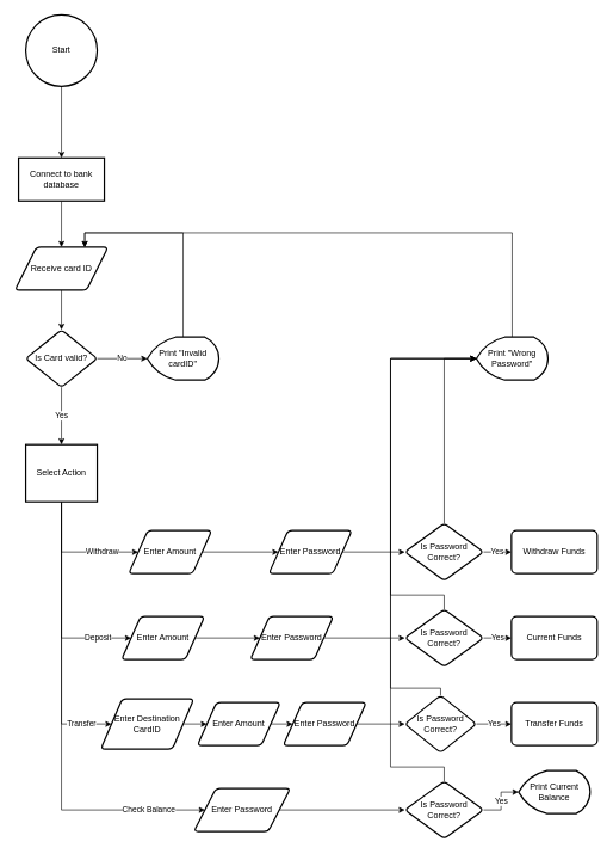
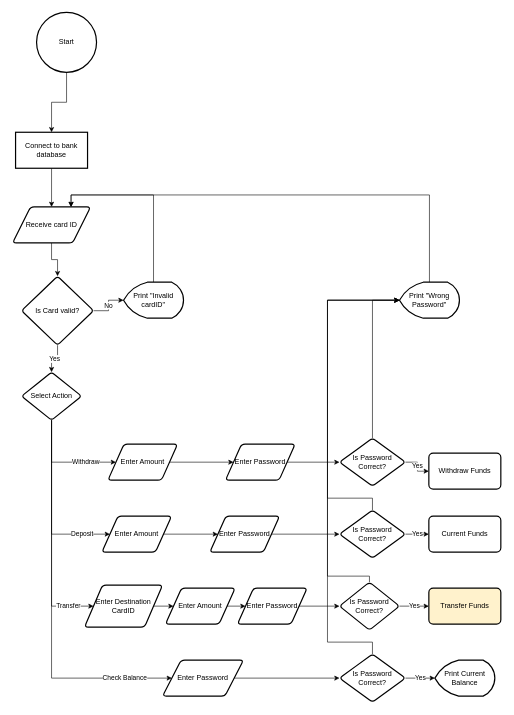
  <mxCell id="0" />
  <mxCell id="1" parent="0" />
  <mxCell id="2" value="" style="edgeStyle=orthogonalEdgeStyle;rounded=0;orthogonalLoop=1;jettySize=auto;html=1;" edge="1" parent="1" source="3" target="5"><mxGeometry relative="1" as="geometry" /></mxCell>
- <mxCell id="3" value="Start" style="strokeWidth=2;html=1;shape=mxgraph.flowchart.start_2;whiteSpace=wrap;" vertex="1" parent="1"><mxGeometry x="35" y="20" width="100" height="100" as="geometry" /></mxCell>
+ <mxCell id="3" value="Start" style="strokeWidth=2;html=1;shape=mxgraph.flowchart.start_2;whiteSpace=wrap;" vertex="1" parent="1"><mxGeometry x="60" y="20" width="100" height="100" as="geometry" /></mxCell>
  <mxCell id="4" style="edgeStyle=orthogonalEdgeStyle;rounded=0;orthogonalLoop=1;jettySize=auto;html=1;exitX=0.5;exitY=1;exitDx=0;exitDy=0;entryX=0.5;entryY=0;entryDx=0;entryDy=0;" edge="1" parent="1" source="5" target="12"><mxGeometry relative="1" as="geometry" /></mxCell>
  <mxCell id="5" value="Connect to bank database " style="whiteSpace=wrap;html=1;strokeWidth=2;" vertex="1" parent="1"><mxGeometry x="25" y="220" width="120" height="60" as="geometry" /></mxCell>
  <mxCell id="6" value="Yes" style="edgeStyle=orthogonalEdgeStyle;rounded=0;orthogonalLoop=1;jettySize=auto;html=1;" edge="1" parent="1" source="7" target="17"><mxGeometry relative="1" as="geometry" /></mxCell>
- <mxCell id="7" value="Is Card valid?" style="rhombus;whiteSpace=wrap;html=1;strokeWidth=2;rounded=1;arcSize=11;" vertex="1" parent="1"><mxGeometry x="35" y="460" width="100" height="80" as="geometry" /></mxCell>
+ <mxCell id="7" value="Is Card valid?" style="rhombus;whiteSpace=wrap;html=1;strokeWidth=2;rounded=1;arcSize=11;" vertex="1" parent="1"><mxGeometry x="35" y="460" width="120" height="115" as="geometry" /></mxCell>
  <mxCell id="8" style="edgeStyle=orthogonalEdgeStyle;rounded=0;orthogonalLoop=1;jettySize=auto;html=1;exitX=0.5;exitY=0;exitDx=0;exitDy=0;exitPerimeter=0;entryX=0.75;entryY=0;entryDx=0;entryDy=0;" edge="1" parent="1" source="9" target="12"><mxGeometry relative="1" as="geometry" /></mxCell>
  <mxCell id="9" value="Print &quot;Invalid cardID&quot;" style="strokeWidth=2;html=1;shape=mxgraph.flowchart.display;whiteSpace=wrap;" vertex="1" parent="1"><mxGeometry x="205" y="470" width="100" height="60" as="geometry" /></mxCell>
  <mxCell id="10" value="No" style="edgeStyle=orthogonalEdgeStyle;rounded=0;orthogonalLoop=1;jettySize=auto;html=1;exitX=1;exitY=0.5;exitDx=0;exitDy=0;entryX=0;entryY=0.5;entryDx=0;entryDy=0;entryPerimeter=0;" edge="1" parent="1" source="7" target="9"><mxGeometry relative="1" as="geometry" /></mxCell>
  <mxCell id="11" style="edgeStyle=orthogonalEdgeStyle;rounded=0;orthogonalLoop=1;jettySize=auto;html=1;exitX=0.5;exitY=1;exitDx=0;exitDy=0;entryX=0.5;entryY=0;entryDx=0;entryDy=0;" edge="1" parent="1" source="12" target="7"><mxGeometry relative="1" as="geometry" /></mxCell>
  <mxCell id="12" value="&lt;span class=&quot;yKMVIe&quot; aria-level=&quot;1&quot; role=&quot;heading&quot;&gt;Receive card ID&lt;br&gt;&lt;/span&gt;" style="shape=parallelogram;html=1;strokeWidth=2;perimeter=parallelogramPerimeter;whiteSpace=wrap;rounded=1;arcSize=12;size=0.23;" vertex="1" parent="1"><mxGeometry x="20" y="344.5" width="130" height="60" as="geometry" /></mxCell>
  <mxCell id="13" value="Withdraw" style="edgeStyle=orthogonalEdgeStyle;rounded=0;orthogonalLoop=1;jettySize=auto;html=1;exitX=0.5;exitY=1;exitDx=0;exitDy=0;entryX=0;entryY=0.5;entryDx=0;entryDy=0;" edge="1" parent="1" source="17" target="19"><mxGeometry x="0.428" relative="1" as="geometry"><mxPoint x="169" y="770" as="targetPoint" /><Array as="points"><mxPoint x="85" y="770" /></Array><mxPoint as="offset" /></mxGeometry></mxCell>
  <mxCell id="14" value="Deposit" style="edgeStyle=orthogonalEdgeStyle;rounded=0;orthogonalLoop=1;jettySize=auto;html=1;exitX=0.5;exitY=1;exitDx=0;exitDy=0;entryX=0;entryY=0.5;entryDx=0;entryDy=0;" edge="1" parent="1" source="17" target="21"><mxGeometry x="0.679" relative="1" as="geometry"><mxPoint x="169" y="890" as="targetPoint" /><Array as="points"><mxPoint x="85" y="890" /></Array><mxPoint as="offset" /></mxGeometry></mxCell>
  <mxCell id="15" value="&lt;div&gt;Transfer&lt;/div&gt;" style="edgeStyle=orthogonalEdgeStyle;rounded=0;orthogonalLoop=1;jettySize=auto;html=1;exitX=0.5;exitY=1;exitDx=0;exitDy=0;entryX=0;entryY=0.5;entryDx=0;entryDy=0;" edge="1" parent="1" source="17" target="23"><mxGeometry x="0.777" relative="1" as="geometry"><mxPoint x="169" y="1010" as="targetPoint" /><Array as="points"><mxPoint x="85" y="1010" /></Array><mxPoint as="offset" /></mxGeometry></mxCell>
  <mxCell id="16" value="Check Balance" style="edgeStyle=orthogonalEdgeStyle;rounded=0;orthogonalLoop=1;jettySize=auto;html=1;exitX=0.5;exitY=1;exitDx=0;exitDy=0;entryX=0;entryY=0.5;entryDx=0;entryDy=0;" edge="1" parent="1" source="17" target="25"><mxGeometry x="0.751" relative="1" as="geometry"><mxPoint x="169" y="1130" as="targetPoint" /><Array as="points"><mxPoint x="85" y="1130" /></Array><mxPoint as="offset" /></mxGeometry></mxCell>
- <mxCell id="17" value="Select Action" style="whiteSpace=wrap;html=1;strokeWidth=2;arcSize=11;rounded=0;" vertex="1" parent="1"><mxGeometry x="35" y="620" width="100" height="80" as="geometry" /></mxCell>
+ <mxCell id="17" value="Select Action" style="rhombus;whiteSpace=wrap;html=1;strokeWidth=2;rounded=1;arcSize=11;" vertex="1" parent="1"><mxGeometry x="35" y="620" width="100" height="80" as="geometry" /></mxCell>
  <mxCell id="18" value="" style="edgeStyle=orthogonalEdgeStyle;rounded=0;orthogonalLoop=1;jettySize=auto;html=1;" edge="1" parent="1" source="19" target="27"><mxGeometry relative="1" as="geometry" /></mxCell>
  <mxCell id="19" value="Enter Amount" style="shape=parallelogram;html=1;strokeWidth=2;perimeter=parallelogramPerimeter;whiteSpace=wrap;rounded=1;arcSize=12;size=0.23;" vertex="1" parent="1"><mxGeometry x="179" y="740" width="116" height="60" as="geometry" /></mxCell>
  <mxCell id="20" value="" style="edgeStyle=orthogonalEdgeStyle;rounded=0;orthogonalLoop=1;jettySize=auto;html=1;" edge="1" parent="1" source="21" target="29"><mxGeometry relative="1" as="geometry" /></mxCell>
  <mxCell id="21" value="Enter Amount" style="shape=parallelogram;html=1;strokeWidth=2;perimeter=parallelogramPerimeter;whiteSpace=wrap;rounded=1;arcSize=12;size=0.23;" vertex="1" parent="1"><mxGeometry x="169" y="860" width="116" height="60" as="geometry" /></mxCell>
  <mxCell id="22" style="edgeStyle=orthogonalEdgeStyle;rounded=0;orthogonalLoop=1;jettySize=auto;html=1;exitX=1;exitY=0.5;exitDx=0;exitDy=0;entryX=0;entryY=0.5;entryDx=0;entryDy=0;" edge="1" parent="1" source="23" target="48"><mxGeometry relative="1" as="geometry" /></mxCell>
  <mxCell id="23" value="Enter Destination CardID" style="shape=parallelogram;html=1;strokeWidth=2;perimeter=parallelogramPerimeter;whiteSpace=wrap;rounded=1;arcSize=12;size=0.23;" vertex="1" parent="1"><mxGeometry x="140" y="975" width="130" height="70" as="geometry" /></mxCell>
  <mxCell id="24" style="edgeStyle=orthogonalEdgeStyle;rounded=0;orthogonalLoop=1;jettySize=auto;html=1;exitX=1;exitY=0.5;exitDx=0;exitDy=0;entryX=0;entryY=0.5;entryDx=0;entryDy=0;" edge="1" parent="1" source="25" target="42"><mxGeometry relative="1" as="geometry" /></mxCell>
  <mxCell id="25" value="Enter Password" style="shape=parallelogram;html=1;strokeWidth=2;perimeter=parallelogramPerimeter;whiteSpace=wrap;rounded=1;arcSize=12;size=0.23;" vertex="1" parent="1"><mxGeometry x="270" y="1100" width="135" height="60" as="geometry" /></mxCell>
  <mxCell id="26" value="" style="edgeStyle=orthogonalEdgeStyle;rounded=0;orthogonalLoop=1;jettySize=auto;html=1;" edge="1" parent="1" source="27" target="31"><mxGeometry relative="1" as="geometry" /></mxCell>
  <mxCell id="27" value="Enter Password" style="shape=parallelogram;html=1;strokeWidth=2;perimeter=parallelogramPerimeter;whiteSpace=wrap;rounded=1;arcSize=12;size=0.23;" vertex="1" parent="1"><mxGeometry x="375" y="740" width="116" height="60" as="geometry" /></mxCell>
  <mxCell id="28" style="edgeStyle=orthogonalEdgeStyle;rounded=0;orthogonalLoop=1;jettySize=auto;html=1;exitX=1;exitY=0.5;exitDx=0;exitDy=0;entryX=0;entryY=0.5;entryDx=0;entryDy=0;" edge="1" parent="1" source="29" target="37"><mxGeometry relative="1" as="geometry" /></mxCell>
  <mxCell id="29" value="Enter Password" style="shape=parallelogram;html=1;strokeWidth=2;perimeter=parallelogramPerimeter;whiteSpace=wrap;rounded=1;arcSize=12;size=0.23;" vertex="1" parent="1"><mxGeometry x="349" y="860" width="116" height="60" as="geometry" /></mxCell>
  <mxCell id="30" value="Yes " style="edgeStyle=orthogonalEdgeStyle;rounded=0;orthogonalLoop=1;jettySize=auto;html=1;" edge="1" parent="1" source="31" target="32"><mxGeometry relative="1" as="geometry" /></mxCell>
  <mxCell id="31" value="Is Password Correct?" style="rhombus;whiteSpace=wrap;html=1;strokeWidth=2;rounded=1;arcSize=12;" vertex="1" parent="1"><mxGeometry x="565" y="730" width="110" height="80" as="geometry" /></mxCell>
- <mxCell id="32" value="Withdraw Funds" style="whiteSpace=wrap;html=1;strokeWidth=2;rounded=1;arcSize=12;" vertex="1" parent="1"><mxGeometry x="714" y="740" width="120" height="60" as="geometry" /></mxCell>
+ <mxCell id="32" value="Withdraw Funds" style="whiteSpace=wrap;html=1;strokeWidth=2;rounded=1;arcSize=12;" vertex="1" parent="1"><mxGeometry x="714" y="755" width="120" height="60" as="geometry" /></mxCell>
  <mxCell id="33" style="edgeStyle=orthogonalEdgeStyle;rounded=0;orthogonalLoop=1;jettySize=auto;html=1;exitX=0.5;exitY=0;exitDx=0;exitDy=0;exitPerimeter=0;entryX=0.75;entryY=0;entryDx=0;entryDy=0;" edge="1" parent="1" source="34" target="12"><mxGeometry relative="1" as="geometry" /></mxCell>
  <mxCell id="34" value="Print &quot;Wrong Password&quot;" style="strokeWidth=2;html=1;shape=mxgraph.flowchart.display;whiteSpace=wrap;" vertex="1" parent="1"><mxGeometry x="665" y="470" width="100" height="60" as="geometry" /></mxCell>
  <mxCell id="35" style="edgeStyle=orthogonalEdgeStyle;rounded=0;orthogonalLoop=1;jettySize=auto;html=1;exitX=0.5;exitY=0;exitDx=0;exitDy=0;entryX=0;entryY=0.5;entryDx=0;entryDy=0;entryPerimeter=0;" edge="1" parent="1" source="31" target="34"><mxGeometry relative="1" as="geometry" /></mxCell>
  <mxCell id="36" value="Yes" style="edgeStyle=orthogonalEdgeStyle;rounded=0;orthogonalLoop=1;jettySize=auto;html=1;exitX=1;exitY=0.5;exitDx=0;exitDy=0;entryX=0;entryY=0.5;entryDx=0;entryDy=0;" edge="1" parent="1" source="37" target="46"><mxGeometry relative="1" as="geometry" /></mxCell>
  <mxCell id="37" value="Is Password Correct?" style="rhombus;whiteSpace=wrap;html=1;strokeWidth=2;rounded=1;arcSize=12;" vertex="1" parent="1"><mxGeometry x="565" y="850" width="110" height="80" as="geometry" /></mxCell>
  <mxCell id="38" style="edgeStyle=orthogonalEdgeStyle;rounded=0;orthogonalLoop=1;jettySize=auto;html=1;exitX=0.5;exitY=0;exitDx=0;exitDy=0;entryX=0;entryY=0.5;entryDx=0;entryDy=0;entryPerimeter=0;" edge="1" parent="1" source="37" target="34"><mxGeometry relative="1" as="geometry"><Array as="points"><mxPoint x="620" y="830" /><mxPoint x="545" y="830" /><mxPoint x="545" y="500" /></Array></mxGeometry></mxCell>
  <mxCell id="39" value="Yes" style="edgeStyle=orthogonalEdgeStyle;rounded=0;orthogonalLoop=1;jettySize=auto;html=1;exitX=1;exitY=0.5;exitDx=0;exitDy=0;entryX=0;entryY=0.5;entryDx=0;entryDy=0;" edge="1" parent="1" source="40" target="51"><mxGeometry relative="1" as="geometry" /></mxCell>
  <mxCell id="40" value="Is Password Correct?" style="rhombus;whiteSpace=wrap;html=1;strokeWidth=2;rounded=1;arcSize=12;" vertex="1" parent="1"><mxGeometry x="565" y="970" width="100" height="80" as="geometry" /></mxCell>
  <mxCell id="41" style="edgeStyle=orthogonalEdgeStyle;rounded=0;orthogonalLoop=1;jettySize=auto;html=1;exitX=0.5;exitY=0;exitDx=0;exitDy=0;entryX=0;entryY=0.5;entryDx=0;entryDy=0;entryPerimeter=0;" edge="1" parent="1" source="40" target="34"><mxGeometry relative="1" as="geometry"><Array as="points"><mxPoint x="615" y="960" /><mxPoint x="545" y="960" /><mxPoint x="545" y="500" /></Array></mxGeometry></mxCell>
  <mxCell id="42" value="Is Password Correct?" style="rhombus;whiteSpace=wrap;html=1;strokeWidth=2;rounded=1;arcSize=12;" vertex="1" parent="1"><mxGeometry x="565" y="1090" width="110" height="80" as="geometry" /></mxCell>
  <mxCell id="43" style="edgeStyle=orthogonalEdgeStyle;rounded=0;orthogonalLoop=1;jettySize=auto;html=1;exitX=0.5;exitY=0;exitDx=0;exitDy=0;entryX=0;entryY=0.5;entryDx=0;entryDy=0;entryPerimeter=0;" edge="1" parent="1" source="42" target="34"><mxGeometry relative="1" as="geometry"><Array as="points"><mxPoint x="620" y="1070" /><mxPoint x="545" y="1070" /><mxPoint x="545" y="500" /></Array></mxGeometry></mxCell>
- <mxCell id="44" value="Print Current Balance" style="strokeWidth=2;html=1;shape=mxgraph.flowchart.display;whiteSpace=wrap;" vertex="1" parent="1"><mxGeometry x="724" y="1075" width="100" height="60" as="geometry" /></mxCell>
+ <mxCell id="44" value="Print Current Balance" style="strokeWidth=2;html=1;shape=mxgraph.flowchart.display;whiteSpace=wrap;" vertex="1" parent="1"><mxGeometry x="724" y="1100" width="100" height="60" as="geometry" /></mxCell>
  <mxCell id="45" value="Yes" style="edgeStyle=orthogonalEdgeStyle;rounded=0;orthogonalLoop=1;jettySize=auto;html=1;exitX=1;exitY=0.5;exitDx=0;exitDy=0;entryX=0;entryY=0.5;entryDx=0;entryDy=0;entryPerimeter=0;" edge="1" parent="1" source="42" target="44"><mxGeometry relative="1" as="geometry" /></mxCell>
  <mxCell id="46" value="Current Funds" style="whiteSpace=wrap;html=1;strokeWidth=2;rounded=1;arcSize=12;" vertex="1" parent="1"><mxGeometry x="714" y="860" width="120" height="60" as="geometry" /></mxCell>
  <mxCell id="47" style="edgeStyle=orthogonalEdgeStyle;rounded=0;orthogonalLoop=1;jettySize=auto;html=1;exitX=1;exitY=0.5;exitDx=0;exitDy=0;entryX=0;entryY=0.5;entryDx=0;entryDy=0;" edge="1" parent="1" source="48" target="50"><mxGeometry relative="1" as="geometry" /></mxCell>
  <mxCell id="48" value="Enter Amount" style="shape=parallelogram;html=1;strokeWidth=2;perimeter=parallelogramPerimeter;whiteSpace=wrap;rounded=1;arcSize=12;size=0.23;" vertex="1" parent="1"><mxGeometry x="275" y="980" width="116" height="60" as="geometry" /></mxCell>
  <mxCell id="49" style="edgeStyle=orthogonalEdgeStyle;rounded=0;orthogonalLoop=1;jettySize=auto;html=1;exitX=1;exitY=0.5;exitDx=0;exitDy=0;entryX=0;entryY=0.5;entryDx=0;entryDy=0;" edge="1" parent="1" source="50" target="40"><mxGeometry relative="1" as="geometry" /></mxCell>
  <mxCell id="50" value="Enter Password" style="shape=parallelogram;html=1;strokeWidth=2;perimeter=parallelogramPerimeter;whiteSpace=wrap;rounded=1;arcSize=12;size=0.23;" vertex="1" parent="1"><mxGeometry x="395" y="980" width="116" height="60" as="geometry" /></mxCell>
- <mxCell id="51" value="Transfer Funds" style="whiteSpace=wrap;html=1;strokeWidth=2;rounded=1;arcSize=12;" vertex="1" parent="1"><mxGeometry x="714" y="980" width="120" height="60" as="geometry" /></mxCell>
+ <mxCell id="51" value="Transfer Funds" style="whiteSpace=wrap;html=1;strokeWidth=2;rounded=1;arcSize=12;fillColor=#fff2cc;" vertex="1" parent="1"><mxGeometry x="714" y="980" width="120" height="60" as="geometry" /></mxCell>
